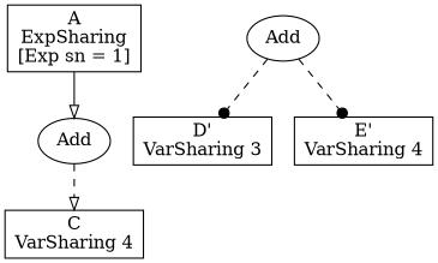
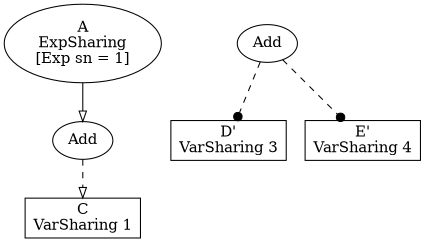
  digraph {
    node [shape=box]
    edge [arrowhead=onormal style=dashed]
-   n1 [label="A\nExpSharing\n[Exp sn = 1]"]
+   n1 [label="A\nExpSharing\n[Exp sn = 1]" shape=ellipse]
    n2 [label=Add shape=ellipse]
-   n3 [label="C\nVarSharing 4"]
+   n3 [label="C\nVarSharing 1"]
    n4 [label=Add shape=ellipse]
    n5 [label="D'\nVarSharing 3"]
    n6 [label="E'\nVarSharing 4"]
    n1 -> n2 [style=solid]
    n2 -> n3
    n4 -> n5 [arrowhead=dot]
    n4 -> n6 [arrowhead=dot]
  }
